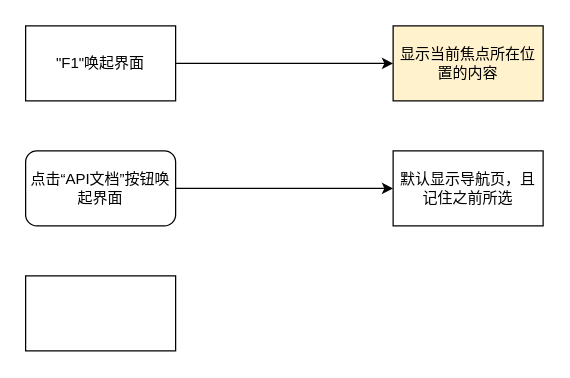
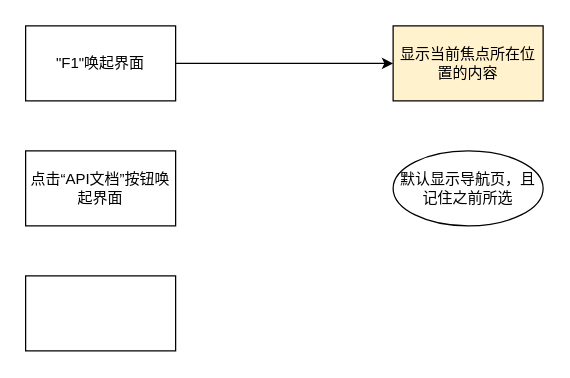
  <mxCell id="0" />
  <mxCell id="1" parent="0" />
  <mxCell id="2" style="edgeStyle=orthogonalEdgeStyle;rounded=0;orthogonalLoop=1;jettySize=auto;html=1;" edge="1" parent="1" source="3" target="4"><mxGeometry relative="1" as="geometry" /></mxCell>
  <mxCell id="3" value="&quot;F1&quot;唤起界面" style="rounded=0;whiteSpace=wrap;html=1;" vertex="1" parent="1"><mxGeometry x="20" y="20" width="120" height="60" as="geometry" /></mxCell>
  <mxCell id="4" value="显示当前焦点所在位置的内容" style="rounded=0;whiteSpace=wrap;html=1;fillColor=#fff2cc;" vertex="1" parent="1"><mxGeometry x="314" y="20" width="120" height="60" as="geometry" /></mxCell>
- <mxCell id="5" style="edgeStyle=orthogonalEdgeStyle;rounded=0;orthogonalLoop=1;jettySize=auto;html=1;entryX=0;entryY=0.5;entryDx=0;entryDy=0;" edge="1" parent="1" source="6" target="7"><mxGeometry relative="1" as="geometry" /></mxCell>
- <mxCell id="6" value="点击“API文档”按钮唤起界面" style="whiteSpace=wrap;html=1;rounded=1;" vertex="1" parent="1"><mxGeometry x="20" y="120" width="120" height="60" as="geometry" /></mxCell>
- <mxCell id="7" value="默认显示导航页，且记住之前所选" style="rounded=0;whiteSpace=wrap;html=1;" vertex="1" parent="1"><mxGeometry x="314" y="120" width="120" height="60" as="geometry" /></mxCell>
+ <mxCell id="6" value="点击“API文档”按钮唤起界面" style="rounded=0;whiteSpace=wrap;html=1;" vertex="1" parent="1"><mxGeometry x="20" y="120" width="120" height="60" as="geometry" /></mxCell>
+ <mxCell id="7" value="默认显示导航页，且记住之前所选" style="ellipse;whiteSpace=wrap;html=1;" vertex="1" parent="1"><mxGeometry x="314" y="120" width="120" height="60" as="geometry" /></mxCell>
  <mxCell id="8" value="" style="rounded=0;whiteSpace=wrap;html=1;" vertex="1" parent="1"><mxGeometry x="20" y="220" width="120" height="60" as="geometry" /></mxCell>
